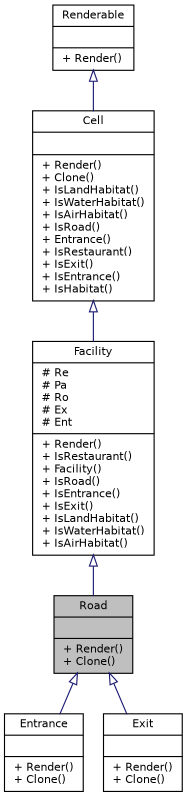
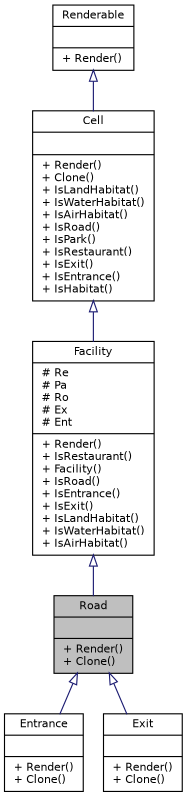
  digraph {
    node [color=black fillcolor=white fontname=Helvetica fontsize=10 shape=record style=filled]
    edge [arrowtail=onormal color=midnightblue dir=back fontname=Helvetica fontsize=10 labelfontname=Helvetica labelfontsize=10 style=solid]
    n1 [fillcolor=grey75 fontcolor=black height=0.2 label="{Road\n||+ Render()\l+ Clone()\l}" width=0.4]
    n2 [height=0.2 label="{Entrance\n||+ Render()\l+ Clone()\l}" width=0.4]
    n3 [height=0.2 label="{Exit\n||+ Render()\l+ Clone()\l}" width=0.4]
    n4 [height=0.2 label="{Facility\n|# Re\l# Pa\l# Ro\l# Ex\l# Ent\l|+ Render()\l+ IsRestaurant()\l+ Facility()\l+ IsRoad()\l+ IsEntrance()\l+ IsExit()\l+ IsLandHabitat()\l+ IsWaterHabitat()\l+ IsAirHabitat()\l}" width=0.4]
-   n5 [height=0.2 label="{Cell\n||+ Render()\l+ Clone()\l+ IsLandHabitat()\l+ IsWaterHabitat()\l+ IsAirHabitat()\l+ IsRoad()\l+ Entrance()\l+ IsRestaurant()\l+ IsExit()\l+ IsEntrance()\l+ IsHabitat()\l}" width=0.4]
+   n5 [height=0.2 label="{Cell\n||+ Render()\l+ Clone()\l+ IsLandHabitat()\l+ IsWaterHabitat()\l+ IsAirHabitat()\l+ IsRoad()\l+ IsPark()\l+ IsRestaurant()\l+ IsExit()\l+ IsEntrance()\l+ IsHabitat()\l}" width=0.4]
    n6 [height=0.2 label="{Renderable\n||+ Render()\l}" width=0.4]
    n1 -> n2
    n1 -> n3
    n4 -> n1
    n5 -> n4
    n6 -> n5
  }
